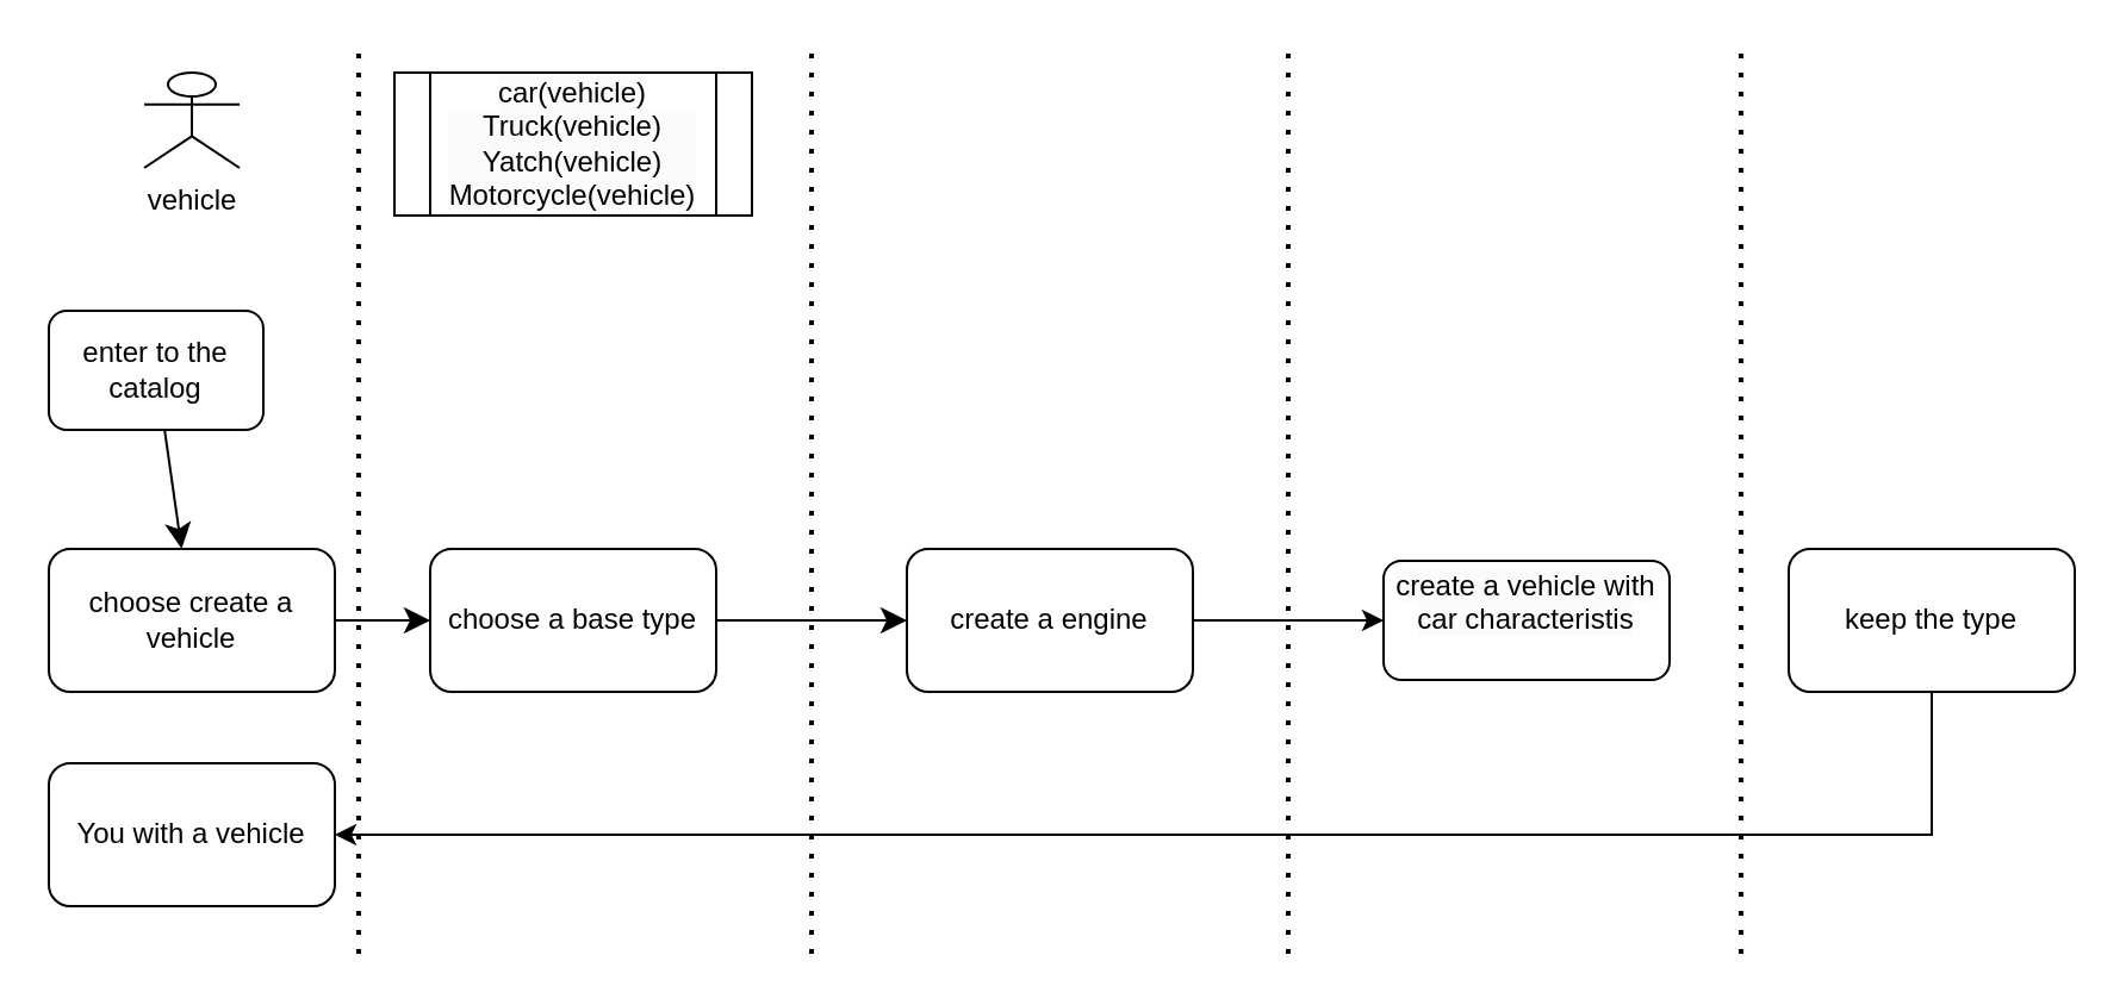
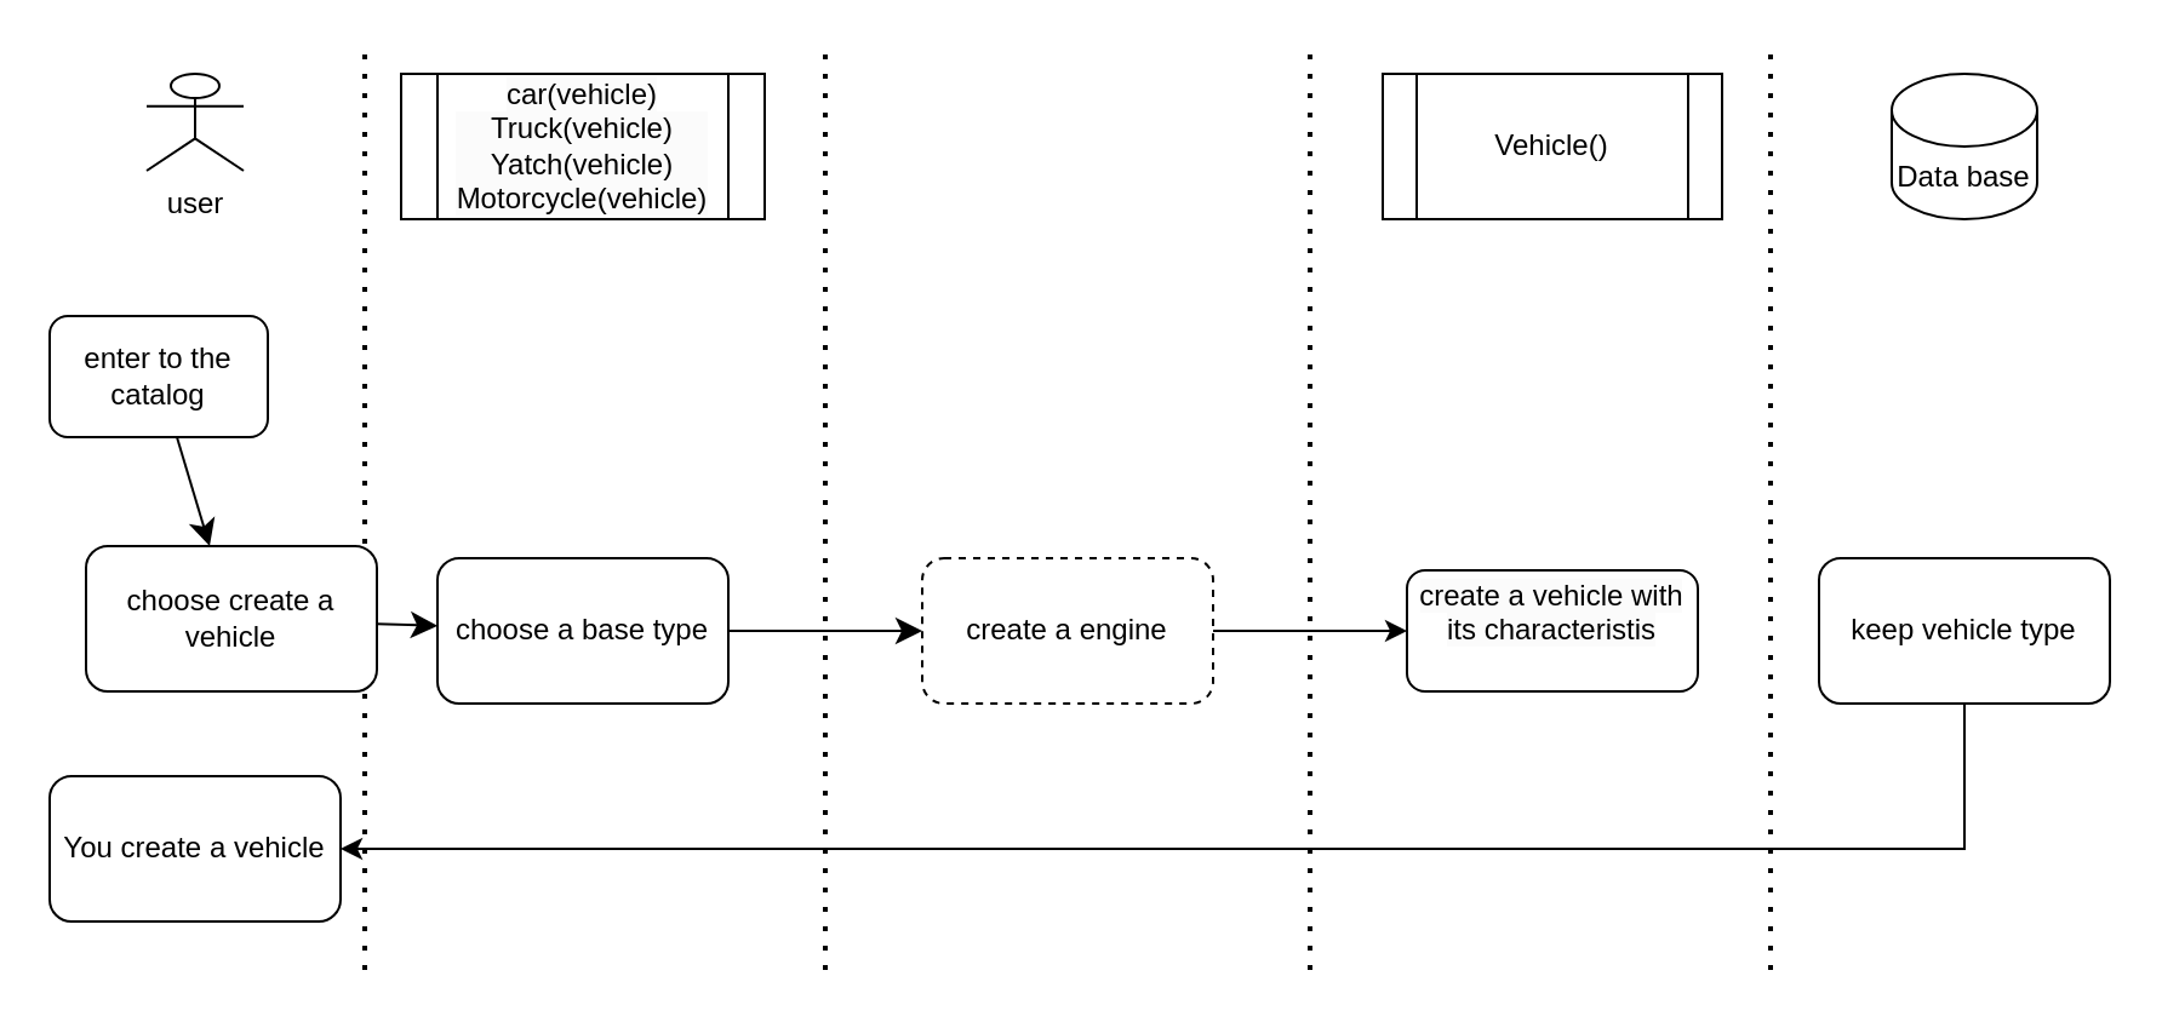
  <mxCell id="0" />
  <mxCell id="1" parent="0" />
- <mxCell id="2" value="vehicle" style="shape=umlActor;verticalLabelPosition=bottom;verticalAlign=top;html=1;outlineConnect=0;movable=1;resizable=1;rotatable=1;deletable=1;editable=1;locked=0;connectable=1;" parent="1" vertex="1"><mxGeometry x="60" y="30" width="40" height="40" as="geometry" /></mxCell>
+ <mxCell id="2" value="user" style="shape=umlActor;verticalLabelPosition=bottom;verticalAlign=top;html=1;outlineConnect=0;movable=1;resizable=1;rotatable=1;deletable=1;editable=1;locked=0;connectable=1;" parent="1" vertex="1"><mxGeometry x="60" y="30" width="40" height="40" as="geometry" /></mxCell>
  <mxCell id="3" value="&lt;span style=&quot;color: rgb(0, 0, 0); font-family: Helvetica; font-size: 12px; font-style: normal; font-variant-ligatures: normal; font-variant-caps: normal; font-weight: 400; letter-spacing: normal; orphans: 2; text-align: center; text-indent: 0px; text-transform: none; widows: 2; word-spacing: 0px; -webkit-text-stroke-width: 0px; white-space: normal; background-color: rgb(251, 251, 251); text-decoration-thickness: initial; text-decoration-style: initial; text-decoration-color: initial; display: inline !important; float: none;&quot;&gt;car(vehicle)&lt;/span&gt;&lt;div style=&quot;forced-color-adjust: none; color: rgb(0, 0, 0); font-family: Helvetica; font-size: 12px; font-style: normal; font-variant-ligatures: normal; font-variant-caps: normal; font-weight: 400; letter-spacing: normal; orphans: 2; text-align: center; text-indent: 0px; text-transform: none; widows: 2; word-spacing: 0px; -webkit-text-stroke-width: 0px; white-space: normal; background-color: rgb(251, 251, 251); text-decoration-thickness: initial; text-decoration-style: initial; text-decoration-color: initial;&quot;&gt;Truck&lt;span style=&quot;forced-color-adjust: none; background-color: initial;&quot;&gt;(vehicle)&lt;/span&gt;&lt;/div&gt;&lt;div style=&quot;forced-color-adjust: none; color: rgb(0, 0, 0); font-family: Helvetica; font-size: 12px; font-style: normal; font-variant-ligatures: normal; font-variant-caps: normal; font-weight: 400; letter-spacing: normal; orphans: 2; text-align: center; text-indent: 0px; text-transform: none; widows: 2; word-spacing: 0px; -webkit-text-stroke-width: 0px; white-space: normal; background-color: rgb(251, 251, 251); text-decoration-thickness: initial; text-decoration-style: initial; text-decoration-color: initial;&quot;&gt;Yatch&lt;span style=&quot;forced-color-adjust: none; background-color: initial;&quot;&gt;(vehicle)&lt;/span&gt;&lt;/div&gt;&lt;div style=&quot;forced-color-adjust: none; color: rgb(0, 0, 0); font-family: Helvetica; font-size: 12px; font-style: normal; font-variant-ligatures: normal; font-variant-caps: normal; font-weight: 400; letter-spacing: normal; orphans: 2; text-align: center; text-indent: 0px; text-transform: none; widows: 2; word-spacing: 0px; -webkit-text-stroke-width: 0px; white-space: normal; background-color: rgb(251, 251, 251); text-decoration-thickness: initial; text-decoration-style: initial; text-decoration-color: initial;&quot;&gt;Motorcycle&lt;span style=&quot;forced-color-adjust: none; background-color: initial;&quot;&gt;(vehicle)&lt;/span&gt;&lt;/div&gt;" style="shape=process;whiteSpace=wrap;html=1;backgroundOutline=1;movable=1;resizable=1;rotatable=1;deletable=1;editable=1;locked=0;connectable=1;" parent="1" vertex="1"><mxGeometry x="165" y="30" width="150" height="60" as="geometry" /></mxCell>
  <mxCell id="4" value="" style="endArrow=none;dashed=1;html=1;dashPattern=1 3;strokeWidth=2;rounded=0;" parent="1" edge="1"><mxGeometry width="50" height="50" relative="1" as="geometry"><mxPoint x="150" y="400" as="sourcePoint" /><mxPoint x="150" y="20" as="targetPoint" /></mxGeometry></mxCell>
  <mxCell id="5" value="" style="endArrow=none;dashed=1;html=1;dashPattern=1 3;strokeWidth=2;rounded=0;" parent="1" edge="1"><mxGeometry width="50" height="50" relative="1" as="geometry"><mxPoint x="540" y="400" as="sourcePoint" /><mxPoint x="540" y="20" as="targetPoint" /></mxGeometry></mxCell>
+ <mxCell id="6" value="Vehicle()" style="shape=process;whiteSpace=wrap;html=1;backgroundOutline=1;movable=1;resizable=1;rotatable=1;deletable=1;editable=1;locked=0;connectable=1;" parent="1" vertex="1"><mxGeometry x="570" y="30" width="140" height="60" as="geometry" /></mxCell>
  <mxCell id="7" style="edgeStyle=none;curved=1;rounded=0;orthogonalLoop=1;jettySize=auto;html=1;fontSize=12;startSize=8;endSize=8;" parent="1" source="8" target="10" edge="1"><mxGeometry relative="1" as="geometry"><mxPoint x="80" y="250" as="targetPoint" /></mxGeometry></mxCell>
  <mxCell id="8" value="enter to the catalog" style="rounded=1;whiteSpace=wrap;html=1;" parent="1" vertex="1"><mxGeometry x="20" y="130" width="90" height="50" as="geometry" /></mxCell>
  <mxCell id="9" style="edgeStyle=none;curved=1;rounded=0;orthogonalLoop=1;jettySize=auto;html=1;fontSize=12;startSize=8;endSize=8;" parent="1" source="10" target="12" edge="1"><mxGeometry relative="1" as="geometry"><mxPoint x="200" y="250" as="targetPoint" /></mxGeometry></mxCell>
- <mxCell id="10" value="choose create a vehicle" style="rounded=1;whiteSpace=wrap;html=1;" parent="1" vertex="1"><mxGeometry x="20" y="230" width="120" height="60" as="geometry" /></mxCell>
+ <mxCell id="10" value="choose create a vehicle" style="rounded=1;whiteSpace=wrap;html=1;" parent="1" vertex="1"><mxGeometry x="35" y="225" width="120" height="60" as="geometry" /></mxCell>
  <mxCell id="11" style="edgeStyle=none;curved=1;rounded=0;orthogonalLoop=1;jettySize=auto;html=1;fontSize=12;startSize=8;endSize=8;" parent="1" source="12" target="22" edge="1"><mxGeometry relative="1" as="geometry"><mxPoint x="340" y="260" as="targetPoint" /></mxGeometry></mxCell>
  <mxCell id="12" value="&lt;div&gt;choose a base type&lt;br&gt;&lt;/div&gt;" style="rounded=1;whiteSpace=wrap;html=1;" parent="1" vertex="1"><mxGeometry x="180" y="230" width="120" height="60" as="geometry" /></mxCell>
- <mxCell id="13" value="&#10;&lt;span style=&quot;color: rgb(0, 0, 0); font-family: Helvetica; font-size: 12px; font-style: normal; font-variant-ligatures: normal; font-variant-caps: normal; font-weight: 400; letter-spacing: normal; orphans: 2; text-align: center; text-indent: 0px; text-transform: none; widows: 2; word-spacing: 0px; -webkit-text-stroke-width: 0px; white-space: normal; background-color: rgb(251, 251, 251); text-decoration-thickness: initial; text-decoration-style: initial; text-decoration-color: initial; display: inline !important; float: none;&quot;&gt;create a vehicle with car characteristis&lt;/span&gt;&#10;&#10;" style="rounded=1;whiteSpace=wrap;html=1;" parent="1" vertex="1"><mxGeometry x="580" y="235" width="120" height="50" as="geometry" /></mxCell>
+ <mxCell id="13" value="&#10;&lt;span style=&quot;color: rgb(0, 0, 0); font-family: Helvetica; font-size: 12px; font-style: normal; font-variant-ligatures: normal; font-variant-caps: normal; font-weight: 400; letter-spacing: normal; orphans: 2; text-align: center; text-indent: 0px; text-transform: none; widows: 2; word-spacing: 0px; -webkit-text-stroke-width: 0px; white-space: normal; background-color: rgb(251, 251, 251); text-decoration-thickness: initial; text-decoration-style: initial; text-decoration-color: initial; display: inline !important; float: none;&quot;&gt;create a vehicle with its characteristis&lt;/span&gt;&#10;&#10;" style="rounded=1;whiteSpace=wrap;html=1;" parent="1" vertex="1"><mxGeometry x="580" y="235" width="120" height="50" as="geometry" /></mxCell>
  <mxCell id="14" value="" style="endArrow=none;dashed=1;html=1;dashPattern=1 3;strokeWidth=2;rounded=0;" parent="1" edge="1"><mxGeometry width="50" height="50" relative="1" as="geometry"><mxPoint x="730" y="400" as="sourcePoint" /><mxPoint x="730" y="20" as="targetPoint" /></mxGeometry></mxCell>
+ <mxCell id="15" value="Data base" style="shape=cylinder3;whiteSpace=wrap;html=1;boundedLbl=1;backgroundOutline=1;size=15;" parent="1" vertex="1"><mxGeometry x="780" y="30" width="60" height="60" as="geometry" /></mxCell>
  <mxCell id="16" style="edgeStyle=none;curved=1;rounded=0;orthogonalLoop=1;jettySize=auto;html=1;entryX=0.5;entryY=0;entryDx=0;entryDy=0;fontSize=12;startSize=8;endSize=8;" parent="1" source="13" target="13" edge="1"><mxGeometry relative="1" as="geometry" /></mxCell>
- <mxCell id="17" value="keep the type" style="rounded=1;whiteSpace=wrap;html=1;" parent="1" vertex="1"><mxGeometry x="750" y="229.997" width="120" height="60" as="geometry" /></mxCell>
- <mxCell id="18" value="You with a v&lt;span style=&quot;background-color: initial;&quot;&gt;ehicle&lt;/span&gt;" style="rounded=1;whiteSpace=wrap;html=1;" parent="1" vertex="1"><mxGeometry x="20" y="320" width="120" height="60" as="geometry" /></mxCell>
+ <mxCell id="17" value="keep vehicle type" style="rounded=1;whiteSpace=wrap;html=1;" parent="1" vertex="1"><mxGeometry x="750" y="229.997" width="120" height="60" as="geometry" /></mxCell>
+ <mxCell id="18" value="You create a v&lt;span style=&quot;background-color: initial;&quot;&gt;ehicle&lt;/span&gt;" style="rounded=1;whiteSpace=wrap;html=1;" parent="1" vertex="1"><mxGeometry x="20" y="320" width="120" height="60" as="geometry" /></mxCell>
  <mxCell id="19" value="" style="edgeStyle=orthogonalEdgeStyle;rounded=0;orthogonalLoop=1;jettySize=auto;html=1;entryX=1;entryY=0.5;entryDx=0;entryDy=0;exitX=0.5;exitY=1;exitDx=0;exitDy=0;" parent="1" source="17" target="18" edge="1"><mxGeometry relative="1" as="geometry"><mxPoint x="570" y="330" as="sourcePoint" /><mxPoint x="270" y="420" as="targetPoint" /></mxGeometry></mxCell>
  <mxCell id="20" value="" style="endArrow=none;dashed=1;html=1;dashPattern=1 3;strokeWidth=2;rounded=0;" edge="1" parent="1"><mxGeometry width="50" height="50" relative="1" as="geometry"><mxPoint x="340" y="400" as="sourcePoint" /><mxPoint x="340" y="20" as="targetPoint" /></mxGeometry></mxCell>
  <mxCell id="21" style="edgeStyle=orthogonalEdgeStyle;rounded=0;orthogonalLoop=1;jettySize=auto;html=1;entryX=0;entryY=0.5;entryDx=0;entryDy=0;" edge="1" parent="1" source="22" target="13"><mxGeometry relative="1" as="geometry" /></mxCell>
- <mxCell id="22" value="create a engine" style="rounded=1;whiteSpace=wrap;html=1;" vertex="1" parent="1"><mxGeometry x="380" y="230" width="120" height="60" as="geometry" /></mxCell>
+ <mxCell id="22" value="create a engine" style="rounded=1;whiteSpace=wrap;html=1;dashed=1;" vertex="1" parent="1"><mxGeometry x="380" y="230" width="120" height="60" as="geometry" /></mxCell>
